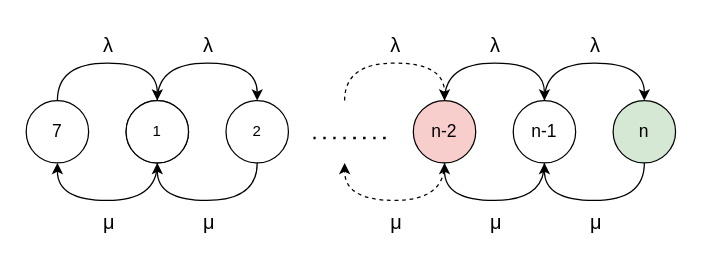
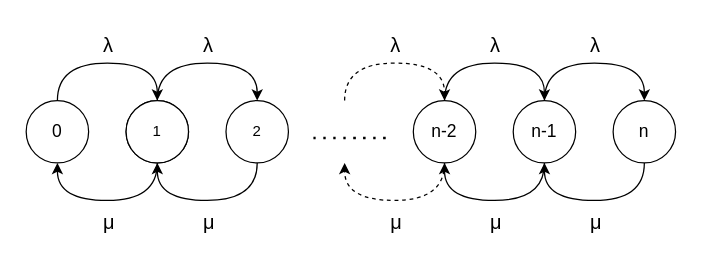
  <mxCell id="0" />
  <mxCell id="1" parent="0" />
  <mxCell id="2" style="edgeStyle=orthogonalEdgeStyle;rounded=0;orthogonalLoop=1;jettySize=auto;html=1;exitX=0.5;exitY=0;exitDx=0;exitDy=0;entryX=0.5;entryY=0;entryDx=0;entryDy=0;fontSize=14;curved=1;" edge="1" parent="1" source="3" target="4"><mxGeometry relative="1" as="geometry"><Array as="points"><mxPoint x="45" y="50" /><mxPoint x="125" y="50" /></Array></mxGeometry></mxCell>
- <mxCell id="3" value="&lt;font style=&quot;font-size: 14px&quot;&gt;7&lt;/font&gt;" style="ellipse;whiteSpace=wrap;html=1;aspect=fixed;" vertex="1" parent="1"><mxGeometry x="20" y="80" width="50" height="50" as="geometry" /></mxCell>
+ <mxCell id="3" value="&lt;font style=&quot;font-size: 14px&quot;&gt;0&lt;/font&gt;" style="ellipse;whiteSpace=wrap;html=1;aspect=fixed;" vertex="1" parent="1"><mxGeometry x="20" y="80" width="50" height="50" as="geometry" /></mxCell>
  <mxCell id="4" value="1" style="ellipse;whiteSpace=wrap;html=1;aspect=fixed;" vertex="1" parent="1"><mxGeometry x="100" y="80" width="50" height="50" as="geometry" /></mxCell>
  <mxCell id="5" style="edgeStyle=orthogonalEdgeStyle;rounded=0;orthogonalLoop=1;jettySize=auto;html=1;exitX=0.5;exitY=0;exitDx=0;exitDy=0;entryX=0.5;entryY=0;entryDx=0;entryDy=0;fontSize=14;curved=1;" edge="1" parent="1"><mxGeometry relative="1" as="geometry"><mxPoint x="125" y="130" as="sourcePoint" /><mxPoint x="45" y="130" as="targetPoint" /><Array as="points"><mxPoint x="125" y="160" /><mxPoint x="45" y="160" /></Array></mxGeometry></mxCell>
  <mxCell id="6" value="&lt;font style=&quot;font-size: 16px&quot;&gt;λ&lt;/font&gt;" style="text;whiteSpace=wrap;html=1;fontSize=14;" vertex="1" parent="1"><mxGeometry x="80" y="20" width="30" height="30" as="geometry" /></mxCell>
  <mxCell id="7" value="μ" style="text;whiteSpace=wrap;html=1;fontSize=16;" vertex="1" parent="1"><mxGeometry x="80" y="161" width="40" height="30" as="geometry" /></mxCell>
  <mxCell id="8" style="edgeStyle=orthogonalEdgeStyle;rounded=0;orthogonalLoop=1;jettySize=auto;html=1;exitX=0.5;exitY=0;exitDx=0;exitDy=0;entryX=0.5;entryY=0;entryDx=0;entryDy=0;fontSize=14;curved=1;" edge="1" source="9" target="10" parent="1"><mxGeometry relative="1" as="geometry"><Array as="points"><mxPoint x="125" y="50" /><mxPoint x="205" y="50" /></Array></mxGeometry></mxCell>
  <mxCell id="9" value="1" style="ellipse;whiteSpace=wrap;html=1;aspect=fixed;" vertex="1" parent="1"><mxGeometry x="100" y="80" width="50" height="50" as="geometry" /></mxCell>
  <mxCell id="10" value="2" style="ellipse;whiteSpace=wrap;html=1;aspect=fixed;" vertex="1" parent="1"><mxGeometry x="180" y="80" width="50" height="50" as="geometry" /></mxCell>
  <mxCell id="11" style="edgeStyle=orthogonalEdgeStyle;rounded=0;orthogonalLoop=1;jettySize=auto;html=1;exitX=0.5;exitY=0;exitDx=0;exitDy=0;entryX=0.5;entryY=0;entryDx=0;entryDy=0;fontSize=14;curved=1;" edge="1" parent="1"><mxGeometry relative="1" as="geometry"><mxPoint x="205" y="130" as="sourcePoint" /><mxPoint x="125" y="130" as="targetPoint" /><Array as="points"><mxPoint x="205" y="160" /><mxPoint x="125" y="160" /></Array></mxGeometry></mxCell>
  <mxCell id="12" value="&lt;font style=&quot;font-size: 16px&quot;&gt;λ&lt;/font&gt;" style="text;whiteSpace=wrap;html=1;fontSize=14;" vertex="1" parent="1"><mxGeometry x="160" y="20" width="30" height="30" as="geometry" /></mxCell>
  <mxCell id="13" value="μ" style="text;whiteSpace=wrap;html=1;fontSize=16;" vertex="1" parent="1"><mxGeometry x="160" y="161" width="40" height="30" as="geometry" /></mxCell>
  <mxCell id="14" value="" style="endArrow=none;dashed=1;html=1;dashPattern=1 3;strokeWidth=2;rounded=0;fontSize=16;curved=1;" edge="1" parent="1"><mxGeometry width="50" height="50" relative="1" as="geometry"><mxPoint x="250" y="110" as="sourcePoint" /><mxPoint x="310" y="110" as="targetPoint" /></mxGeometry></mxCell>
- <mxCell id="15" value="&lt;font style=&quot;font-size: 14px&quot;&gt;n-2&lt;/font&gt;" style="ellipse;whiteSpace=wrap;html=1;aspect=fixed;fillColor=#f8cecc;" vertex="1" parent="1"><mxGeometry x="330" y="80" width="50" height="50" as="geometry" /></mxCell>
+ <mxCell id="15" value="&lt;font style=&quot;font-size: 14px&quot;&gt;n-2&lt;/font&gt;" style="ellipse;whiteSpace=wrap;html=1;aspect=fixed;" vertex="1" parent="1"><mxGeometry x="330" y="80" width="50" height="50" as="geometry" /></mxCell>
  <mxCell id="16" value="μ" style="text;whiteSpace=wrap;html=1;fontSize=16;" vertex="1" parent="1"><mxGeometry x="310" y="161" width="40" height="30" as="geometry" /></mxCell>
  <mxCell id="17" style="edgeStyle=orthogonalEdgeStyle;rounded=0;orthogonalLoop=1;jettySize=auto;html=1;exitX=0.5;exitY=0;exitDx=0;exitDy=0;entryX=0.5;entryY=0;entryDx=0;entryDy=0;fontSize=14;curved=1;dashed=1;" edge="1" parent="1"><mxGeometry relative="1" as="geometry"><mxPoint x="355" y="130" as="sourcePoint" /><mxPoint x="275" y="130" as="targetPoint" /><Array as="points"><mxPoint x="355" y="160" /><mxPoint x="275" y="160" /></Array></mxGeometry></mxCell>
  <mxCell id="18" style="edgeStyle=orthogonalEdgeStyle;rounded=0;orthogonalLoop=1;jettySize=auto;html=1;exitX=0.5;exitY=0;exitDx=0;exitDy=0;entryX=0.5;entryY=0;entryDx=0;entryDy=0;fontSize=14;curved=1;dashed=1;" edge="1" target="15" parent="1"><mxGeometry relative="1" as="geometry"><mxPoint x="275" y="80" as="sourcePoint" /><Array as="points"><mxPoint x="275" y="50" /><mxPoint x="355" y="50" /></Array></mxGeometry></mxCell>
  <mxCell id="19" value="&lt;font style=&quot;font-size: 16px&quot;&gt;λ&lt;/font&gt;" style="text;whiteSpace=wrap;html=1;fontSize=14;" vertex="1" parent="1"><mxGeometry x="310" y="20" width="30" height="30" as="geometry" /></mxCell>
  <mxCell id="20" value="&lt;font style=&quot;font-size: 14px&quot;&gt;n-1&lt;/font&gt;" style="ellipse;whiteSpace=wrap;html=1;aspect=fixed;" vertex="1" parent="1"><mxGeometry x="410" y="80" width="50" height="50" as="geometry" /></mxCell>
  <mxCell id="21" value="μ" style="text;whiteSpace=wrap;html=1;fontSize=16;" vertex="1" parent="1"><mxGeometry x="390" y="161" width="40" height="30" as="geometry" /></mxCell>
  <mxCell id="22" style="edgeStyle=orthogonalEdgeStyle;rounded=0;orthogonalLoop=1;jettySize=auto;html=1;exitX=0.5;exitY=0;exitDx=0;exitDy=0;entryX=0.5;entryY=0;entryDx=0;entryDy=0;fontSize=14;curved=1;" edge="1" parent="1"><mxGeometry relative="1" as="geometry"><mxPoint x="435" y="130" as="sourcePoint" /><mxPoint x="355" y="130" as="targetPoint" /><Array as="points"><mxPoint x="435" y="160" /><mxPoint x="355" y="160" /></Array></mxGeometry></mxCell>
  <mxCell id="23" style="edgeStyle=orthogonalEdgeStyle;rounded=0;orthogonalLoop=1;jettySize=auto;html=1;exitX=0.5;exitY=0;exitDx=0;exitDy=0;entryX=0.5;entryY=0;entryDx=0;entryDy=0;fontSize=14;curved=1;" edge="1" target="20" parent="1"><mxGeometry relative="1" as="geometry"><mxPoint x="355" y="80" as="sourcePoint" /><Array as="points"><mxPoint x="355" y="50" /><mxPoint x="435" y="50" /></Array></mxGeometry></mxCell>
  <mxCell id="24" value="&lt;font style=&quot;font-size: 16px&quot;&gt;λ&lt;/font&gt;" style="text;whiteSpace=wrap;html=1;fontSize=14;" vertex="1" parent="1"><mxGeometry x="390" y="20" width="30" height="30" as="geometry" /></mxCell>
- <mxCell id="25" value="&lt;font style=&quot;font-size: 14px&quot;&gt;n&lt;/font&gt;" style="ellipse;whiteSpace=wrap;html=1;aspect=fixed;fillColor=#d5e8d4;" vertex="1" parent="1"><mxGeometry x="490" y="80" width="50" height="50" as="geometry" /></mxCell>
+ <mxCell id="25" value="&lt;font style=&quot;font-size: 14px&quot;&gt;n&lt;/font&gt;" style="ellipse;whiteSpace=wrap;html=1;aspect=fixed;" vertex="1" parent="1"><mxGeometry x="490" y="80" width="50" height="50" as="geometry" /></mxCell>
  <mxCell id="26" value="μ" style="text;whiteSpace=wrap;html=1;fontSize=16;" vertex="1" parent="1"><mxGeometry x="470" y="161" width="40" height="30" as="geometry" /></mxCell>
  <mxCell id="27" style="edgeStyle=orthogonalEdgeStyle;rounded=0;orthogonalLoop=1;jettySize=auto;html=1;exitX=0.5;exitY=0;exitDx=0;exitDy=0;entryX=0.5;entryY=0;entryDx=0;entryDy=0;fontSize=14;curved=1;" edge="1" parent="1"><mxGeometry relative="1" as="geometry"><mxPoint x="515" y="130" as="sourcePoint" /><mxPoint x="435" y="130" as="targetPoint" /><Array as="points"><mxPoint x="515" y="160" /><mxPoint x="435" y="160" /></Array></mxGeometry></mxCell>
  <mxCell id="28" style="edgeStyle=orthogonalEdgeStyle;rounded=0;orthogonalLoop=1;jettySize=auto;html=1;exitX=0.5;exitY=0;exitDx=0;exitDy=0;entryX=0.5;entryY=0;entryDx=0;entryDy=0;fontSize=14;curved=1;" edge="1" target="25" parent="1"><mxGeometry relative="1" as="geometry"><mxPoint x="435" y="80" as="sourcePoint" /><Array as="points"><mxPoint x="435" y="50" /><mxPoint x="515" y="50" /></Array></mxGeometry></mxCell>
  <mxCell id="29" value="&lt;font style=&quot;font-size: 16px&quot;&gt;λ&lt;/font&gt;" style="text;whiteSpace=wrap;html=1;fontSize=14;" vertex="1" parent="1"><mxGeometry x="470" y="20" width="30" height="30" as="geometry" /></mxCell>
